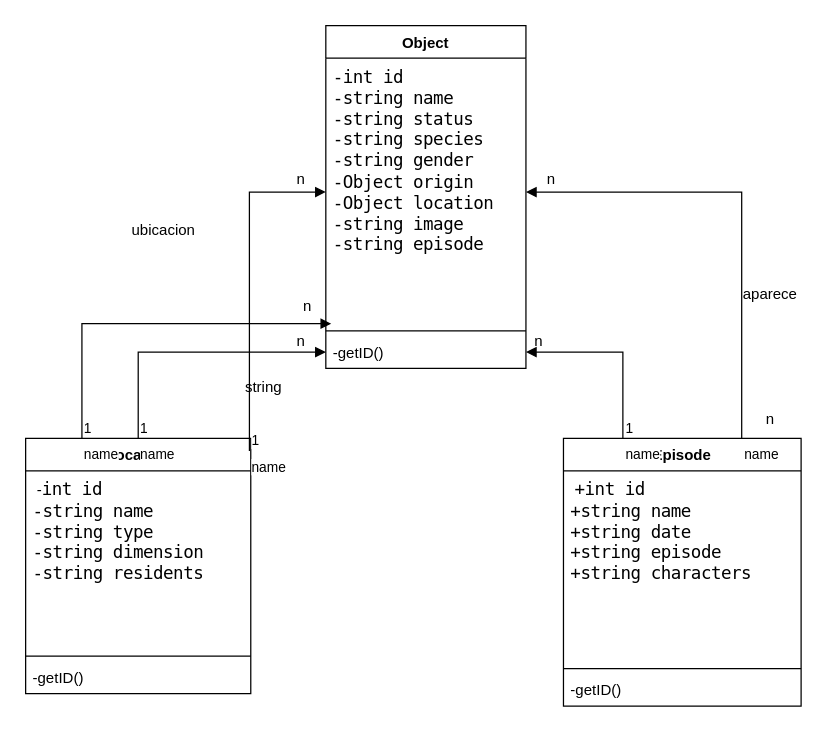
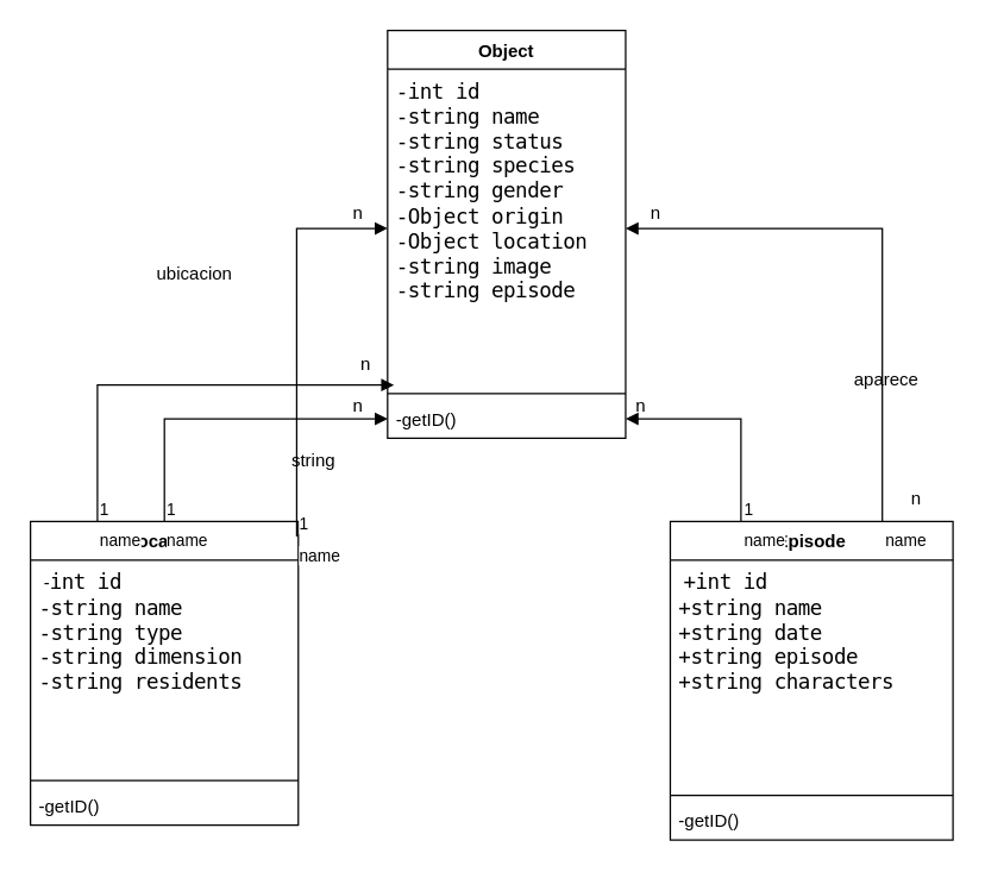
  <mxCell id="0" />
  <mxCell id="1" parent="0" />
  <mxCell id="2" value="Object" style="swimlane;fontStyle=1;align=center;verticalAlign=top;childLayout=stackLayout;horizontal=1;startSize=26;horizontalStack=0;resizeParent=1;resizeParentMax=0;resizeLast=0;collapsible=1;marginBottom=0;whiteSpace=wrap;html=1;" vertex="1" parent="1"><mxGeometry x="260" y="20" width="160" height="274" as="geometry" /></mxCell>
  <mxCell id="3" value="&lt;div&gt;&lt;font style=&quot;color: rgb(0, 0, 0);&quot; face=&quot;Fira Code, Fira Mono, Menlo, Consolas, DejaVu Sans Mono, monospace&quot;&gt;&lt;span style=&quot;font-size: 14px; letter-spacing: -0.4px; white-space: pre;&quot;&gt;-int id&lt;/span&gt;&lt;/font&gt;&lt;/div&gt;&lt;div&gt;&lt;font style=&quot;color: rgb(0, 0, 0);&quot; face=&quot;Fira Code, Fira Mono, Menlo, Consolas, DejaVu Sans Mono, monospace&quot;&gt;&lt;span style=&quot;font-size: 14px; letter-spacing: -0.4px; white-space: pre;&quot;&gt;-string name&lt;/span&gt;&lt;/font&gt;&lt;/div&gt;&lt;div&gt;&lt;font style=&quot;color: rgb(0, 0, 0);&quot; face=&quot;Fira Code, Fira Mono, Menlo, Consolas, DejaVu Sans Mono, monospace&quot;&gt;&lt;span style=&quot;font-size: 14px; letter-spacing: -0.4px; white-space: pre;&quot;&gt;-string status&lt;/span&gt;&lt;/font&gt;&lt;/div&gt;&lt;div&gt;&lt;font style=&quot;color: rgb(0, 0, 0);&quot; face=&quot;Fira Code, Fira Mono, Menlo, Consolas, DejaVu Sans Mono, monospace&quot;&gt;&lt;span style=&quot;font-size: 14px; letter-spacing: -0.4px; white-space: pre;&quot;&gt;-string species&lt;/span&gt;&lt;/font&gt;&lt;/div&gt;&lt;div&gt;&lt;font style=&quot;color: rgb(0, 0, 0);&quot; face=&quot;Fira Code, Fira Mono, Menlo, Consolas, DejaVu Sans Mono, monospace&quot;&gt;&lt;span style=&quot;font-size: 14px; letter-spacing: -0.4px; white-space: pre;&quot;&gt;-string gender&lt;/span&gt;&lt;/font&gt;&lt;/div&gt;&lt;div&gt;&lt;font style=&quot;color: rgb(0, 0, 0);&quot; face=&quot;Fira Code, Fira Mono, Menlo, Consolas, DejaVu Sans Mono, monospace&quot;&gt;&lt;span style=&quot;font-size: 14px; letter-spacing: -0.4px; white-space: pre;&quot;&gt;-Object origin&lt;/span&gt;&lt;/font&gt;&lt;/div&gt;&lt;div&gt;&lt;font style=&quot;color: rgb(0, 0, 0);&quot; face=&quot;Fira Code, Fira Mono, Menlo, Consolas, DejaVu Sans Mono, monospace&quot;&gt;&lt;span style=&quot;font-size: 14px; letter-spacing: -0.4px; white-space: pre;&quot;&gt;-Object location&lt;/span&gt;&lt;/font&gt;&lt;/div&gt;&lt;div&gt;&lt;font style=&quot;color: rgb(0, 0, 0);&quot; face=&quot;Fira Code, Fira Mono, Menlo, Consolas, DejaVu Sans Mono, monospace&quot;&gt;&lt;span style=&quot;font-size: 14px; letter-spacing: -0.4px; white-space: pre;&quot;&gt;-string image&lt;/span&gt;&lt;/font&gt;&lt;/div&gt;&lt;div&gt;&lt;font style=&quot;color: rgb(0, 0, 0);&quot; face=&quot;Fira Code, Fira Mono, Menlo, Consolas, DejaVu Sans Mono, monospace&quot;&gt;&lt;span style=&quot;font-size: 14px; letter-spacing: -0.4px; white-space: pre;&quot;&gt;-string episode&lt;/span&gt;&lt;/font&gt;&lt;/div&gt;" style="text;strokeColor=none;fillColor=none;align=left;verticalAlign=top;spacingLeft=4;spacingRight=4;overflow=hidden;rotatable=0;points=[[0,0.5],[1,0.5]];portConstraint=eastwest;whiteSpace=wrap;html=1;" vertex="1" parent="2"><mxGeometry y="26" width="160" height="214" as="geometry" /></mxCell>
  <mxCell id="4" value="" style="line;strokeWidth=1;fillColor=none;align=left;verticalAlign=middle;spacingTop=-1;spacingLeft=3;spacingRight=3;rotatable=0;labelPosition=right;points=[];portConstraint=eastwest;strokeColor=inherit;" vertex="1" parent="2"><mxGeometry y="240" width="160" height="8" as="geometry" /></mxCell>
  <mxCell id="5" value="-getID()" style="text;strokeColor=none;fillColor=none;align=left;verticalAlign=top;spacingLeft=4;spacingRight=4;overflow=hidden;rotatable=0;points=[[0,0.5],[1,0.5]];portConstraint=eastwest;whiteSpace=wrap;html=1;" vertex="1" parent="2"><mxGeometry y="248" width="160" height="26" as="geometry" /></mxCell>
  <mxCell id="6" value="Location" style="swimlane;fontStyle=1;align=center;verticalAlign=top;childLayout=stackLayout;horizontal=1;startSize=26;horizontalStack=0;resizeParent=1;resizeParentMax=0;resizeLast=0;collapsible=1;marginBottom=0;whiteSpace=wrap;html=1;" vertex="1" parent="1"><mxGeometry x="20" y="350" width="180" height="204" as="geometry" /></mxCell>
  <mxCell id="7" value="&amp;nbsp;-&lt;font face=&quot;Fira Code, Fira Mono, Menlo, Consolas, DejaVu Sans Mono, monospace&quot;&gt;&lt;span style=&quot;font-size: 14px; letter-spacing: -0.4px; white-space: pre;&quot;&gt;int id&lt;br&gt;-string name&lt;br&gt;-string type&lt;br&gt;-string dimension&lt;br&gt;-string residents&lt;br&gt;&lt;br&gt;&lt;/span&gt;&lt;/font&gt;" style="text;strokeColor=none;fillColor=none;align=left;verticalAlign=top;spacingLeft=4;spacingRight=4;overflow=hidden;rotatable=0;points=[[0,0.5],[1,0.5]];portConstraint=eastwest;whiteSpace=wrap;html=1;" vertex="1" parent="6"><mxGeometry y="26" width="180" height="144" as="geometry" /></mxCell>
  <mxCell id="8" value="" style="line;strokeWidth=1;fillColor=none;align=left;verticalAlign=middle;spacingTop=-1;spacingLeft=3;spacingRight=3;rotatable=0;labelPosition=right;points=[];portConstraint=eastwest;strokeColor=inherit;" vertex="1" parent="6"><mxGeometry y="170" width="180" height="8" as="geometry" /></mxCell>
  <mxCell id="9" value="-getID()" style="text;strokeColor=none;fillColor=none;align=left;verticalAlign=top;spacingLeft=4;spacingRight=4;overflow=hidden;rotatable=0;points=[[0,0.5],[1,0.5]];portConstraint=eastwest;whiteSpace=wrap;html=1;" vertex="1" parent="6"><mxGeometry y="178" width="180" height="26" as="geometry" /></mxCell>
  <mxCell id="10" value="Episode" style="swimlane;fontStyle=1;align=center;verticalAlign=top;childLayout=stackLayout;horizontal=1;startSize=26;horizontalStack=0;resizeParent=1;resizeParentMax=0;resizeLast=0;collapsible=1;marginBottom=0;whiteSpace=wrap;html=1;" vertex="1" parent="1"><mxGeometry x="450" y="350" width="190" height="214" as="geometry" /></mxCell>
  <mxCell id="11" value="&amp;nbsp;&lt;font face=&quot;Fira Code, Fira Mono, Menlo, Consolas, DejaVu Sans Mono, monospace&quot;&gt;&lt;span style=&quot;font-size: 14px; letter-spacing: -0.4px; white-space: pre;&quot;&gt;+int id&lt;br&gt;+string name&lt;br&gt;+string date&lt;br&gt;+string episode&lt;br&gt;+string characters&lt;br&gt;&lt;br&gt;&lt;/span&gt;&lt;/font&gt;" style="text;strokeColor=none;fillColor=none;align=left;verticalAlign=top;spacingLeft=4;spacingRight=4;overflow=hidden;rotatable=0;points=[[0,0.5],[1,0.5]];portConstraint=eastwest;whiteSpace=wrap;html=1;" vertex="1" parent="10"><mxGeometry y="26" width="190" height="154" as="geometry" /></mxCell>
  <mxCell id="12" value="" style="line;strokeWidth=1;fillColor=none;align=left;verticalAlign=middle;spacingTop=-1;spacingLeft=3;spacingRight=3;rotatable=0;labelPosition=right;points=[];portConstraint=eastwest;strokeColor=inherit;" vertex="1" parent="10"><mxGeometry y="180" width="190" height="8" as="geometry" /></mxCell>
  <mxCell id="13" value="-getID()" style="text;strokeColor=none;fillColor=none;align=left;verticalAlign=top;spacingLeft=4;spacingRight=4;overflow=hidden;rotatable=0;points=[[0,0.5],[1,0.5]];portConstraint=eastwest;whiteSpace=wrap;html=1;" vertex="1" parent="10"><mxGeometry y="188" width="190" height="26" as="geometry" /></mxCell>
  <mxCell id="14" value="name" style="endArrow=block;endFill=1;html=1;edgeStyle=orthogonalEdgeStyle;align=left;verticalAlign=top;rounded=0;exitX=0.25;exitY=0;exitDx=0;exitDy=0;entryX=0.027;entryY=0.992;entryDx=0;entryDy=0;entryPerimeter=0;" edge="1" parent="1" source="6" target="3"><mxGeometry x="-1" relative="1" as="geometry"><mxPoint x="230" y="260" as="sourcePoint" /><mxPoint x="390" y="260" as="targetPoint" /></mxGeometry></mxCell>
  <mxCell id="15" value="1" style="edgeLabel;resizable=0;html=1;align=left;verticalAlign=bottom;" connectable="0" vertex="1" parent="14"><mxGeometry x="-1" relative="1" as="geometry" /></mxCell>
  <mxCell id="16" value="n" style="text;html=1;align=center;verticalAlign=middle;resizable=0;points=[];autosize=1;strokeColor=none;fillColor=none;" vertex="1" parent="1"><mxGeometry x="230" y="230" width="30" height="30" as="geometry" /></mxCell>
  <mxCell id="17" value="name" style="endArrow=block;endFill=1;html=1;edgeStyle=orthogonalEdgeStyle;align=left;verticalAlign=top;rounded=0;exitX=0.5;exitY=0;exitDx=0;exitDy=0;entryX=0;entryY=0.5;entryDx=0;entryDy=0;" edge="1" parent="1" source="6" target="5"><mxGeometry x="-1" relative="1" as="geometry"><mxPoint x="210" y="260" as="sourcePoint" /><mxPoint x="370" y="260" as="targetPoint" /></mxGeometry></mxCell>
  <mxCell id="18" value="1" style="edgeLabel;resizable=0;html=1;align=left;verticalAlign=bottom;" connectable="0" vertex="1" parent="17"><mxGeometry x="-1" relative="1" as="geometry" /></mxCell>
  <mxCell id="19" value="n" style="text;html=1;align=center;verticalAlign=middle;resizable=0;points=[];autosize=1;strokeColor=none;fillColor=none;" vertex="1" parent="1"><mxGeometry x="225" y="258" width="30" height="30" as="geometry" /></mxCell>
  <mxCell id="20" value="name" style="endArrow=block;endFill=1;html=1;edgeStyle=orthogonalEdgeStyle;align=left;verticalAlign=top;rounded=0;exitX=0.994;exitY=0.049;exitDx=0;exitDy=0;exitPerimeter=0;" edge="1" parent="1" source="6" target="3"><mxGeometry x="-1" relative="1" as="geometry"><mxPoint x="210" y="260" as="sourcePoint" /><mxPoint x="370" y="260" as="targetPoint" /></mxGeometry></mxCell>
  <mxCell id="21" value="1" style="edgeLabel;resizable=0;html=1;align=left;verticalAlign=bottom;" connectable="0" vertex="1" parent="20"><mxGeometry x="-1" relative="1" as="geometry" /></mxCell>
  <mxCell id="22" value="n" style="text;html=1;align=center;verticalAlign=middle;resizable=0;points=[];autosize=1;strokeColor=none;fillColor=none;" vertex="1" parent="1"><mxGeometry x="225" y="128" width="30" height="30" as="geometry" /></mxCell>
  <mxCell id="23" value="name" style="endArrow=block;endFill=1;html=1;edgeStyle=orthogonalEdgeStyle;align=left;verticalAlign=top;rounded=0;exitX=0.75;exitY=0;exitDx=0;exitDy=0;" edge="1" parent="1" source="10" target="3"><mxGeometry x="-1" relative="1" as="geometry"><mxPoint x="210" y="260" as="sourcePoint" /><mxPoint x="370" y="260" as="targetPoint" /></mxGeometry></mxCell>
  <mxCell id="24" value="n" style="text;html=1;align=center;verticalAlign=middle;resizable=0;points=[];autosize=1;strokeColor=none;fillColor=none;" vertex="1" parent="1"><mxGeometry x="600" y="320" width="30" height="30" as="geometry" /></mxCell>
  <mxCell id="25" value="n" style="text;html=1;align=center;verticalAlign=middle;resizable=0;points=[];autosize=1;strokeColor=none;fillColor=none;" vertex="1" parent="1"><mxGeometry x="425" y="128" width="30" height="30" as="geometry" /></mxCell>
  <mxCell id="26" value="name" style="endArrow=block;endFill=1;html=1;edgeStyle=orthogonalEdgeStyle;align=left;verticalAlign=top;rounded=0;exitX=0.25;exitY=0;exitDx=0;exitDy=0;" edge="1" parent="1" source="10" target="5"><mxGeometry x="-1" relative="1" as="geometry"><mxPoint x="210" y="260" as="sourcePoint" /><mxPoint x="370" y="260" as="targetPoint" /></mxGeometry></mxCell>
  <mxCell id="27" value="1" style="edgeLabel;resizable=0;html=1;align=left;verticalAlign=bottom;" connectable="0" vertex="1" parent="26"><mxGeometry x="-1" relative="1" as="geometry" /></mxCell>
  <mxCell id="28" value="n" style="text;html=1;align=center;verticalAlign=middle;resizable=0;points=[];autosize=1;strokeColor=none;fillColor=none;" vertex="1" parent="1"><mxGeometry x="415" y="258" width="30" height="30" as="geometry" /></mxCell>
  <mxCell id="29" value="ubicacion" style="text;html=1;align=center;verticalAlign=middle;resizable=0;points=[];autosize=1;strokeColor=none;fillColor=none;" vertex="1" parent="1"><mxGeometry x="95" y="169" width="70" height="30" as="geometry" /></mxCell>
  <mxCell id="30" value="string" style="text;html=1;align=center;verticalAlign=middle;resizable=0;points=[];autosize=1;strokeColor=none;fillColor=none;" vertex="1" parent="1"><mxGeometry x="170" y="294" width="80" height="30" as="geometry" /></mxCell>
- <mxCell id="31" value="aparece" style="text;html=1;align=center;verticalAlign=middle;resizable=0;points=[];autosize=1;strokeColor=none;fillColor=none;" vertex="1" parent="1"><mxGeometry x="580" y="220" width="70" height="30" as="geometry" /></mxCell>
+ <mxCell id="31" value="aparece" style="text;html=1;align=center;verticalAlign=middle;resizable=0;points=[];autosize=1;strokeColor=none;fillColor=none;" vertex="1" parent="1"><mxGeometry x="560" y="240" width="70" height="30" as="geometry" /></mxCell>
